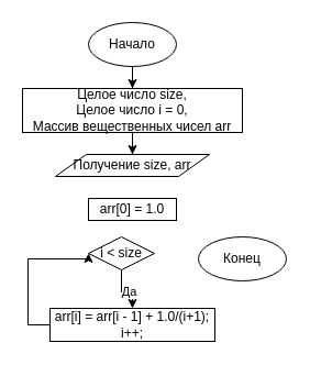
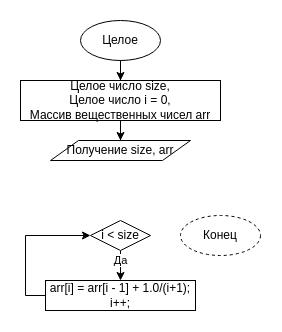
  <mxCell id="0" />
  <mxCell id="1" parent="0" />
  <mxCell id="2" style="edgeStyle=orthogonalEdgeStyle;rounded=0;orthogonalLoop=1;jettySize=auto;html=1;entryX=0.5;entryY=0;entryDx=0;entryDy=0;" edge="1" parent="1" source="3" target="6"><mxGeometry relative="1" as="geometry" /></mxCell>
- <mxCell id="3" value="Начало" style="ellipse;whiteSpace=wrap;html=1;" vertex="1" parent="1"><mxGeometry x="80" y="20" width="80" height="40" as="geometry" /></mxCell>
- <mxCell id="4" value="Конец" style="ellipse;whiteSpace=wrap;html=1;" vertex="1" parent="1"><mxGeometry x="180" y="215" width="80" height="40" as="geometry" /></mxCell>
+ <mxCell id="3" value="Целое" style="ellipse;whiteSpace=wrap;html=1;" vertex="1" parent="1"><mxGeometry x="80" y="20" width="80" height="40" as="geometry" /></mxCell>
+ <mxCell id="4" value="Конец" style="ellipse;whiteSpace=wrap;html=1;dashed=1;" vertex="1" parent="1"><mxGeometry x="180" y="215" width="80" height="40" as="geometry" /></mxCell>
  <mxCell id="5" style="edgeStyle=orthogonalEdgeStyle;rounded=0;orthogonalLoop=1;jettySize=auto;html=1;entryX=0.5;entryY=0;entryDx=0;entryDy=0;" edge="1" parent="1" source="6" target="9"><mxGeometry relative="1" as="geometry" /></mxCell>
  <mxCell id="6" value="Целое число size,&lt;br&gt;Целое число i = 0,&lt;br&gt;Массив вещественных чисел&amp;nbsp;arr" style="rounded=0;whiteSpace=wrap;html=1;" vertex="1" parent="1"><mxGeometry x="20" y="80" width="200" height="40" as="geometry" /></mxCell>
  <mxCell id="7" value="Да" style="edgeStyle=orthogonalEdgeStyle;rounded=0;orthogonalLoop=1;jettySize=auto;html=1;entryX=0.5;entryY=0;entryDx=0;entryDy=0;" edge="1" parent="1" source="8" target="12"><mxGeometry x="0.2" relative="1" as="geometry"><mxPoint as="offset" /></mxGeometry></mxCell>
- <mxCell id="8" value="i &amp;lt; size" style="rhombus;whiteSpace=wrap;html=1;" vertex="1" parent="1"><mxGeometry x="80" y="215" width="60" height="30" as="geometry" /></mxCell>
+ <mxCell id="8" value="i &amp;lt; size" style="rhombus;whiteSpace=wrap;html=1;" vertex="1" parent="1"><mxGeometry x="90" y="220" width="60" height="30" as="geometry" /></mxCell>
  <mxCell id="9" value="Получение size, arr" style="shape=parallelogram;perimeter=parallelogramPerimeter;whiteSpace=wrap;html=1;" vertex="1" parent="1"><mxGeometry x="50" y="140" width="140" height="20" as="geometry" /></mxCell>
- <mxCell id="10" value="arr[0] = 1.0&lt;br&gt;" style="rounded=0;whiteSpace=wrap;html=1;" vertex="1" parent="1"><mxGeometry x="80" y="180" width="80" height="20" as="geometry" /></mxCell>
  <mxCell id="11" style="edgeStyle=orthogonalEdgeStyle;rounded=0;orthogonalLoop=1;jettySize=auto;html=1;entryX=0;entryY=0.5;entryDx=0;entryDy=0;" edge="1" parent="1" source="12" target="8"><mxGeometry relative="1" as="geometry"><Array as="points"><mxPoint x="25" y="295" /><mxPoint x="25" y="235" /></Array></mxGeometry></mxCell>
  <mxCell id="12" value="arr[i] = arr[i - 1] + 1.0/(i+1);&lt;br&gt;i++;" style="rounded=0;whiteSpace=wrap;html=1;" vertex="1" parent="1"><mxGeometry x="45" y="280" width="150" height="30" as="geometry" /></mxCell>
